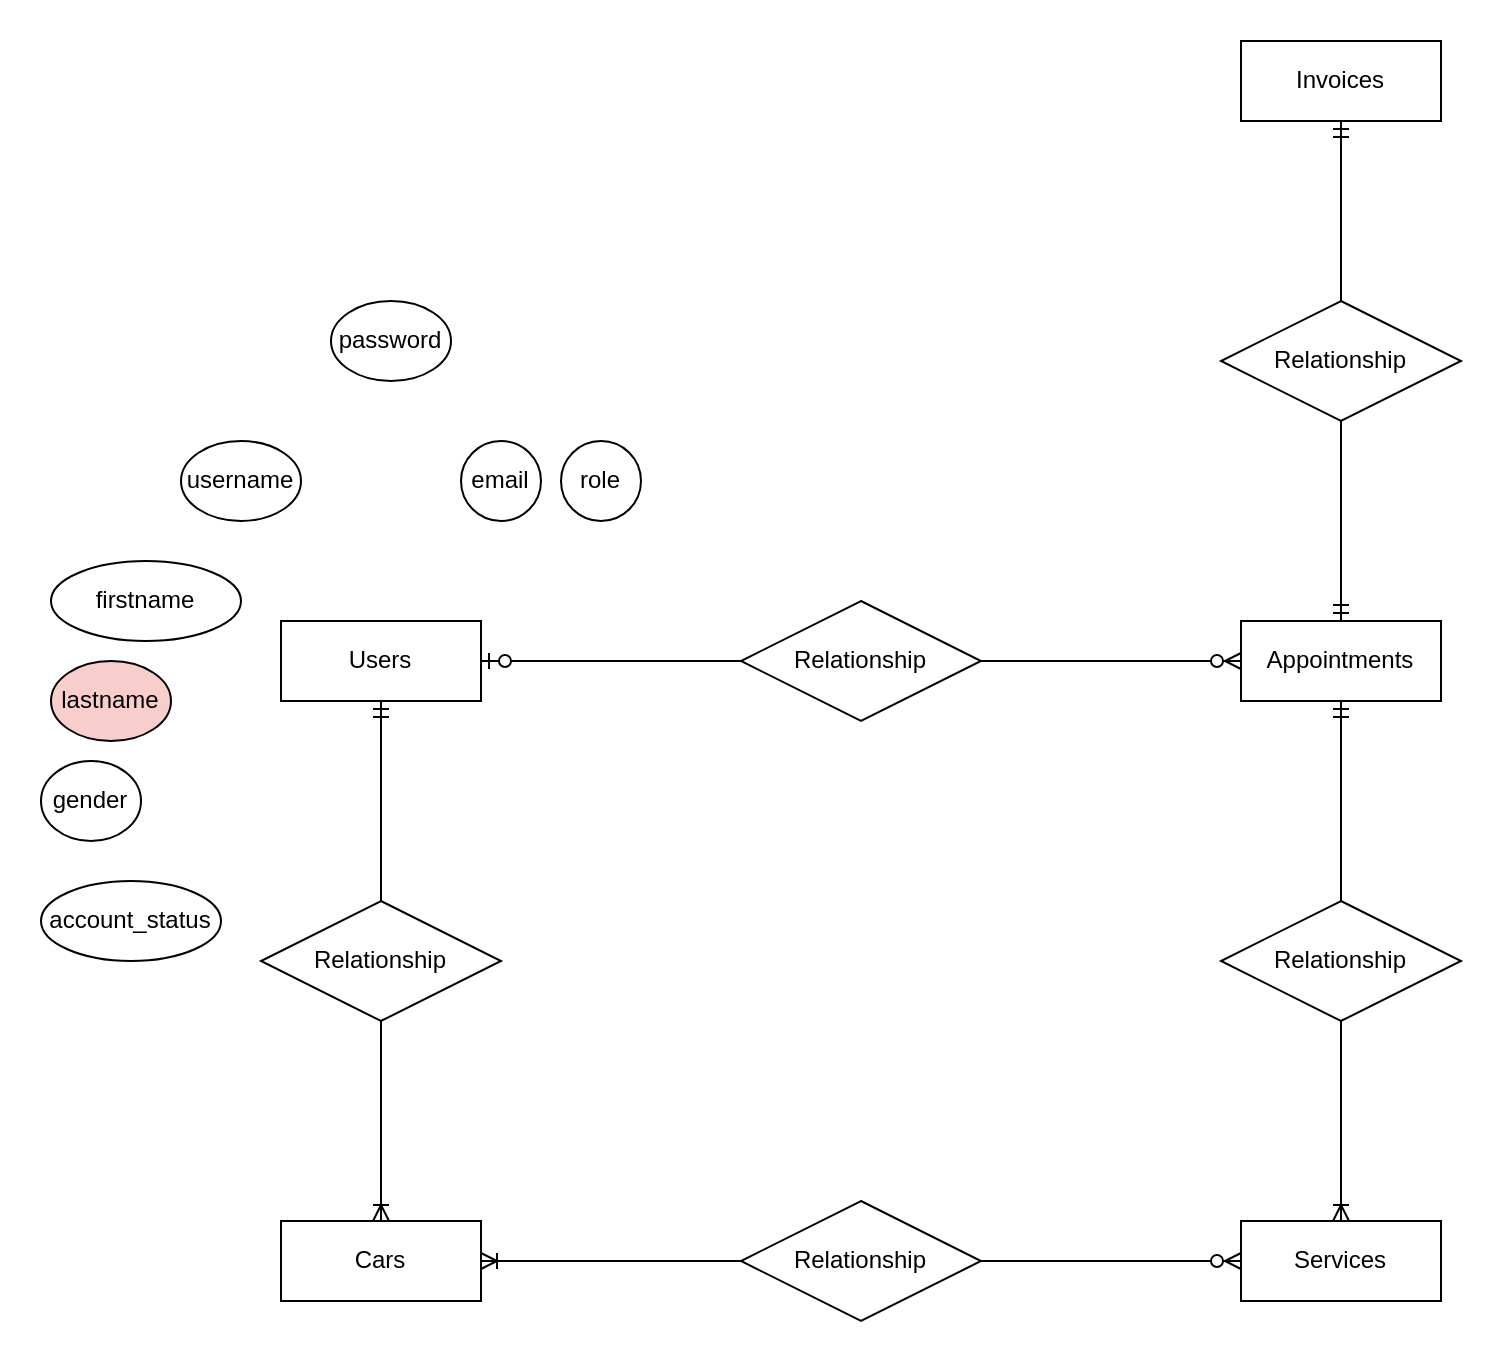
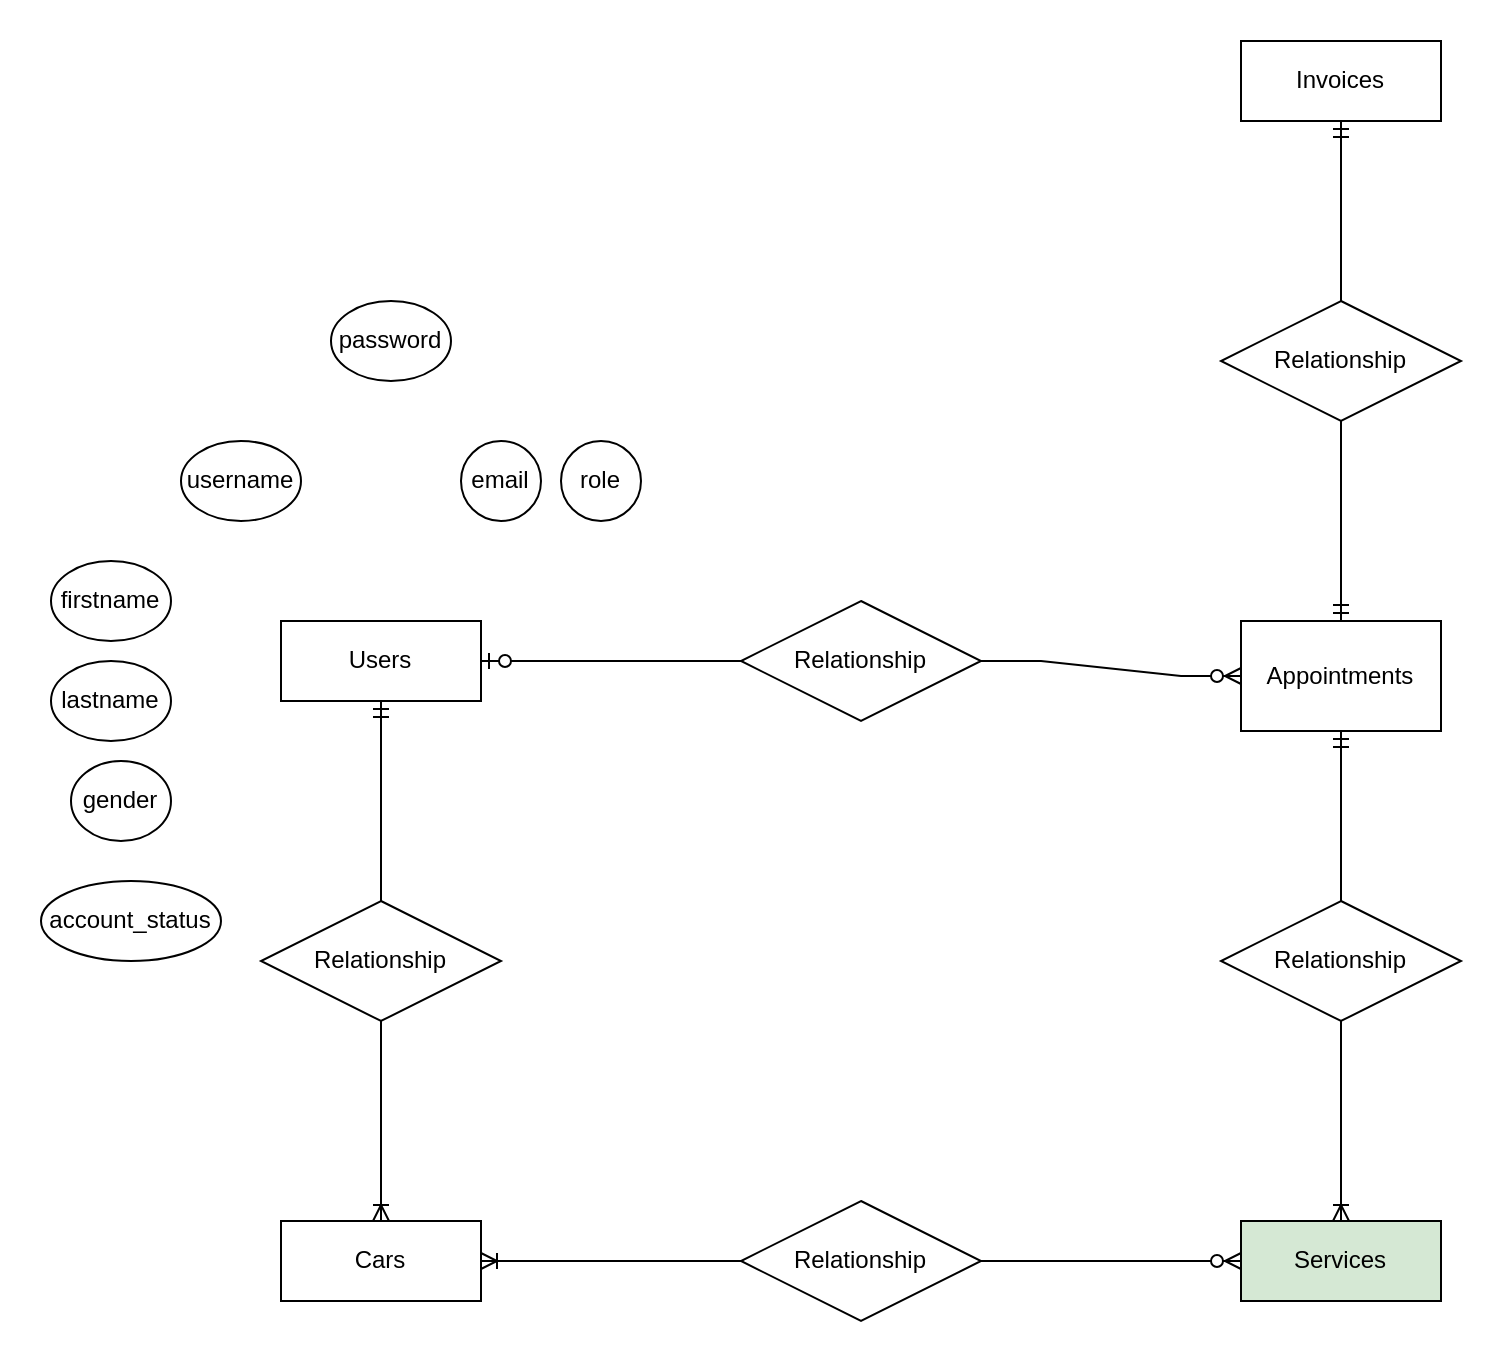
  <mxCell id="0" />
  <mxCell id="1" parent="0" />
  <mxCell id="2" value="Users" style="whiteSpace=wrap;html=1;align=center;" vertex="1" parent="1"><mxGeometry x="140" y="310" width="100" height="40" as="geometry" /></mxCell>
  <mxCell id="3" value="Relationship" style="shape=rhombus;perimeter=rhombusPerimeter;whiteSpace=wrap;html=1;align=center;" vertex="1" parent="1"><mxGeometry x="370" y="300" width="120" height="60" as="geometry" /></mxCell>
  <mxCell id="4" value="Cars" style="whiteSpace=wrap;html=1;align=center;" vertex="1" parent="1"><mxGeometry x="140" y="610" width="100" height="40" as="geometry" /></mxCell>
- <mxCell id="5" value="Services" style="whiteSpace=wrap;html=1;align=center;" vertex="1" parent="1"><mxGeometry x="620" y="610" width="100" height="40" as="geometry" /></mxCell>
+ <mxCell id="5" value="Services" style="whiteSpace=wrap;html=1;align=center;fillColor=#d5e8d4;" vertex="1" parent="1"><mxGeometry x="620" y="610" width="100" height="40" as="geometry" /></mxCell>
  <mxCell id="6" value="username" style="ellipse;whiteSpace=wrap;html=1;align=center;" vertex="1" parent="1"><mxGeometry x="90" y="220" width="60" height="40" as="geometry" /></mxCell>
  <mxCell id="7" value="password" style="ellipse;whiteSpace=wrap;html=1;align=center;" vertex="1" parent="1"><mxGeometry x="165" y="150" width="60" height="40" as="geometry" /></mxCell>
  <mxCell id="8" value="email" style="ellipse;whiteSpace=wrap;html=1;align=center;" vertex="1" parent="1"><mxGeometry x="230" y="220" width="40" height="40" as="geometry" /></mxCell>
- <mxCell id="9" value="firstname" style="ellipse;whiteSpace=wrap;html=1;align=center;" vertex="1" parent="1"><mxGeometry x="25" y="280" width="95" height="40" as="geometry" /></mxCell>
- <mxCell id="10" value="lastname" style="ellipse;whiteSpace=wrap;html=1;align=center;fillColor=#f8cecc;" vertex="1" parent="1"><mxGeometry x="25" y="330" width="60" height="40" as="geometry" /></mxCell>
- <mxCell id="11" value="gender" style="ellipse;whiteSpace=wrap;html=1;align=center;" vertex="1" parent="1"><mxGeometry x="20" y="380" width="50" height="40" as="geometry" /></mxCell>
+ <mxCell id="9" value="firstname" style="ellipse;whiteSpace=wrap;html=1;align=center;" vertex="1" parent="1"><mxGeometry x="25" y="280" width="60" height="40" as="geometry" /></mxCell>
+ <mxCell id="10" value="lastname" style="ellipse;whiteSpace=wrap;html=1;align=center;" vertex="1" parent="1"><mxGeometry x="25" y="330" width="60" height="40" as="geometry" /></mxCell>
+ <mxCell id="11" value="gender" style="ellipse;whiteSpace=wrap;html=1;align=center;" vertex="1" parent="1"><mxGeometry x="35" y="380" width="50" height="40" as="geometry" /></mxCell>
  <mxCell id="12" value="account_status" style="ellipse;whiteSpace=wrap;html=1;align=center;" vertex="1" parent="1"><mxGeometry x="20" y="440" width="90" height="40" as="geometry" /></mxCell>
  <mxCell id="13" value="role" style="ellipse;whiteSpace=wrap;html=1;align=center;" vertex="1" parent="1"><mxGeometry x="280" y="220" width="40" height="40" as="geometry" /></mxCell>
- <mxCell id="14" value="Appointments" style="whiteSpace=wrap;html=1;align=center;" vertex="1" parent="1"><mxGeometry x="620" y="310" width="100" height="40" as="geometry" /></mxCell>
+ <mxCell id="14" value="Appointments" style="whiteSpace=wrap;html=1;align=center;" vertex="1" parent="1"><mxGeometry x="620" y="310" width="100" height="55" as="geometry" /></mxCell>
  <mxCell id="15" value="Invoices" style="whiteSpace=wrap;html=1;align=center;" vertex="1" parent="1"><mxGeometry x="620" y="20" width="100" height="40" as="geometry" /></mxCell>
  <mxCell id="16" value="Relationship" style="shape=rhombus;perimeter=rhombusPerimeter;whiteSpace=wrap;html=1;align=center;" vertex="1" parent="1"><mxGeometry x="610" y="450" width="120" height="60" as="geometry" /></mxCell>
  <mxCell id="17" value="" style="fontSize=12;html=1;endArrow=ERoneToMany;rounded=0;entryX=0.5;entryY=0;entryDx=0;entryDy=0;exitX=0.5;exitY=1;exitDx=0;exitDy=0;" edge="1" parent="1" source="16" target="5"><mxGeometry width="100" height="100" relative="1" as="geometry"><mxPoint x="320" y="510" as="sourcePoint" /><mxPoint x="420" y="410" as="targetPoint" /></mxGeometry></mxCell>
  <mxCell id="18" value="" style="fontSize=12;html=1;endArrow=ERmandOne;rounded=0;entryX=0.5;entryY=1;entryDx=0;entryDy=0;exitX=0.5;exitY=0;exitDx=0;exitDy=0;" edge="1" parent="1" source="16" target="14"><mxGeometry width="100" height="100" relative="1" as="geometry"><mxPoint x="320" y="510" as="sourcePoint" /><mxPoint x="420" y="410" as="targetPoint" /></mxGeometry></mxCell>
  <mxCell id="19" value="Relationship" style="shape=rhombus;perimeter=rhombusPerimeter;whiteSpace=wrap;html=1;align=center;" vertex="1" parent="1"><mxGeometry x="370" y="600" width="120" height="60" as="geometry" /></mxCell>
  <mxCell id="20" value="" style="edgeStyle=entityRelationEdgeStyle;fontSize=12;html=1;endArrow=ERzeroToMany;endFill=1;rounded=0;entryX=0;entryY=0.5;entryDx=0;entryDy=0;exitX=1;exitY=0.5;exitDx=0;exitDy=0;" edge="1" parent="1" source="19" target="5"><mxGeometry width="100" height="100" relative="1" as="geometry"><mxPoint x="540" y="790" as="sourcePoint" /><mxPoint x="640" y="690" as="targetPoint" /></mxGeometry></mxCell>
  <mxCell id="21" value="" style="edgeStyle=entityRelationEdgeStyle;fontSize=12;html=1;endArrow=ERoneToMany;rounded=0;exitX=0;exitY=0.5;exitDx=0;exitDy=0;entryX=1;entryY=0.5;entryDx=0;entryDy=0;" edge="1" parent="1" source="19" target="4"><mxGeometry width="100" height="100" relative="1" as="geometry"><mxPoint x="320" y="510" as="sourcePoint" /><mxPoint x="420" y="410" as="targetPoint" /></mxGeometry></mxCell>
  <mxCell id="22" value="Relationship" style="shape=rhombus;perimeter=rhombusPerimeter;whiteSpace=wrap;html=1;align=center;" vertex="1" parent="1"><mxGeometry x="610" y="150" width="120" height="60" as="geometry" /></mxCell>
  <mxCell id="23" value="" style="fontSize=12;html=1;endArrow=ERmandOne;rounded=0;entryX=0.5;entryY=1;entryDx=0;entryDy=0;exitX=0.5;exitY=0;exitDx=0;exitDy=0;" edge="1" parent="1" source="22" target="15"><mxGeometry width="100" height="100" relative="1" as="geometry"><mxPoint x="294" y="340" as="sourcePoint" /><mxPoint x="394" y="240" as="targetPoint" /></mxGeometry></mxCell>
  <mxCell id="24" value="" style="fontSize=12;html=1;endArrow=ERmandOne;rounded=0;entryX=0.5;entryY=0;entryDx=0;entryDy=0;exitX=0.5;exitY=1;exitDx=0;exitDy=0;" edge="1" parent="1" source="22" target="14"><mxGeometry width="100" height="100" relative="1" as="geometry"><mxPoint x="294" y="340" as="sourcePoint" /><mxPoint x="394" y="240" as="targetPoint" /></mxGeometry></mxCell>
  <mxCell id="25" value="" style="edgeStyle=entityRelationEdgeStyle;fontSize=12;html=1;endArrow=ERzeroToMany;endFill=1;rounded=0;entryX=0;entryY=0.5;entryDx=0;entryDy=0;exitX=1;exitY=0.5;exitDx=0;exitDy=0;" edge="1" parent="1" source="3" target="14"><mxGeometry width="100" height="100" relative="1" as="geometry"><mxPoint x="294" y="440" as="sourcePoint" /><mxPoint x="394" y="340" as="targetPoint" /></mxGeometry></mxCell>
  <mxCell id="26" value="" style="edgeStyle=entityRelationEdgeStyle;fontSize=12;html=1;endArrow=ERzeroToOne;endFill=1;rounded=0;entryX=1;entryY=0.5;entryDx=0;entryDy=0;exitX=0;exitY=0.5;exitDx=0;exitDy=0;" edge="1" parent="1" source="3" target="2"><mxGeometry width="100" height="100" relative="1" as="geometry"><mxPoint x="270" y="470" as="sourcePoint" /><mxPoint x="370" y="370" as="targetPoint" /></mxGeometry></mxCell>
  <mxCell id="27" value="Relationship" style="shape=rhombus;perimeter=rhombusPerimeter;whiteSpace=wrap;html=1;align=center;" vertex="1" parent="1"><mxGeometry x="130" y="450" width="120" height="60" as="geometry" /></mxCell>
  <mxCell id="28" value="" style="fontSize=12;html=1;endArrow=ERoneToMany;rounded=0;entryX=0.5;entryY=0;entryDx=0;entryDy=0;exitX=0.5;exitY=1;exitDx=0;exitDy=0;" edge="1" parent="1" source="27" target="4"><mxGeometry width="100" height="100" relative="1" as="geometry"><mxPoint x="294" y="440" as="sourcePoint" /><mxPoint x="394" y="340" as="targetPoint" /></mxGeometry></mxCell>
  <mxCell id="29" value="" style="fontSize=12;html=1;endArrow=ERmandOne;rounded=0;entryX=0.5;entryY=1;entryDx=0;entryDy=0;exitX=0.5;exitY=0;exitDx=0;exitDy=0;" edge="1" parent="1" source="27" target="2"><mxGeometry width="100" height="100" relative="1" as="geometry"><mxPoint x="294" y="440" as="sourcePoint" /><mxPoint x="394" y="340" as="targetPoint" /></mxGeometry></mxCell>
